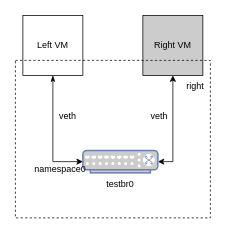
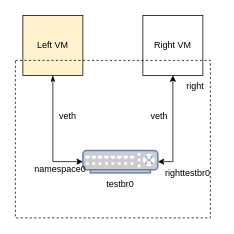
  <mxCell id="0" />
  <mxCell id="1" parent="0" />
  <mxCell id="2" style="edgeStyle=orthogonalEdgeStyle;rounded=0;orthogonalLoop=1;jettySize=auto;html=1;entryX=0;entryY=0.5;entryDx=0;entryDy=0;entryPerimeter=0;startArrow=classicThin;startFill=1;" edge="1" parent="1" source="3" target="6"><mxGeometry relative="1" as="geometry" /></mxCell>
- <mxCell id="3" value="Left VM" style="whiteSpace=wrap;html=1;aspect=fixed;" vertex="1" parent="1"><mxGeometry x="30" y="20" width="80" height="80" as="geometry" /></mxCell>
+ <mxCell id="3" value="Left VM" style="whiteSpace=wrap;html=1;aspect=fixed;fillColor=#fff2cc;" vertex="1" parent="1"><mxGeometry x="30" y="20" width="80" height="80" as="geometry" /></mxCell>
  <mxCell id="4" style="edgeStyle=orthogonalEdgeStyle;rounded=0;orthogonalLoop=1;jettySize=auto;html=1;entryX=1;entryY=0.5;entryDx=0;entryDy=0;entryPerimeter=0;startArrow=classic;startFill=1;" edge="1" parent="1" source="5" target="6"><mxGeometry relative="1" as="geometry" /></mxCell>
- <mxCell id="5" value="Right VM" style="whiteSpace=wrap;html=1;aspect=fixed;fillColor=#cccccc;" vertex="1" parent="1"><mxGeometry x="190" y="20" width="80" height="80" as="geometry" /></mxCell>
+ <mxCell id="5" value="Right VM" style="whiteSpace=wrap;html=1;aspect=fixed;" vertex="1" parent="1"><mxGeometry x="190" y="20" width="80" height="80" as="geometry" /></mxCell>
  <mxCell id="6" value="" style="fontColor=#0066CC;verticalAlign=top;verticalLabelPosition=bottom;labelPosition=center;align=center;html=1;outlineConnect=0;fillColor=#CCCCCC;strokeColor=#6881B3;gradientColor=none;gradientDirection=north;strokeWidth=2;shape=mxgraph.networks.switch;" vertex="1" parent="1"><mxGeometry x="110" y="200" width="100" height="30" as="geometry" /></mxCell>
  <mxCell id="7" value="veth" style="text;html=1;strokeColor=none;fillColor=none;align=center;verticalAlign=middle;whiteSpace=wrap;rounded=0;" vertex="1" parent="1"><mxGeometry x="60" y="140" width="60" height="30" as="geometry" /></mxCell>
  <mxCell id="8" value="veth" style="text;html=1;strokeColor=none;fillColor=none;align=center;verticalAlign=middle;whiteSpace=wrap;rounded=0;" vertex="1" parent="1"><mxGeometry x="182" y="140" width="60" height="30" as="geometry" /></mxCell>
  <mxCell id="9" value="testbr0" style="text;html=1;strokeColor=none;fillColor=none;align=center;verticalAlign=middle;whiteSpace=wrap;rounded=0;" vertex="1" parent="1"><mxGeometry x="130" y="230" width="60" height="30" as="geometry" /></mxCell>
  <mxCell id="10" value="namespace0" style="text;html=1;strokeColor=none;fillColor=none;align=center;verticalAlign=middle;whiteSpace=wrap;rounded=0;" vertex="1" parent="1"><mxGeometry x="50" y="210" width="60" height="30" as="geometry" /></mxCell>
+ <mxCell id="11" value="righttestbr0" style="text;html=1;strokeColor=none;fillColor=none;align=center;verticalAlign=middle;whiteSpace=wrap;rounded=0;" vertex="1" parent="1"><mxGeometry x="220" y="210" width="60" height="40" as="geometry" /></mxCell>
  <mxCell id="12" value="right" style="text;html=1;strokeColor=none;fillColor=none;align=center;verticalAlign=middle;whiteSpace=wrap;rounded=0;" vertex="1" parent="1"><mxGeometry x="230" y="100" width="60" height="30" as="geometry" /></mxCell>
  <mxCell id="13" value="" style="rounded=0;whiteSpace=wrap;html=1;fillStyle=dots;fillColor=none;dashed=1;" vertex="1" parent="1"><mxGeometry x="20" y="80" width="260" height="210" as="geometry" /></mxCell>
